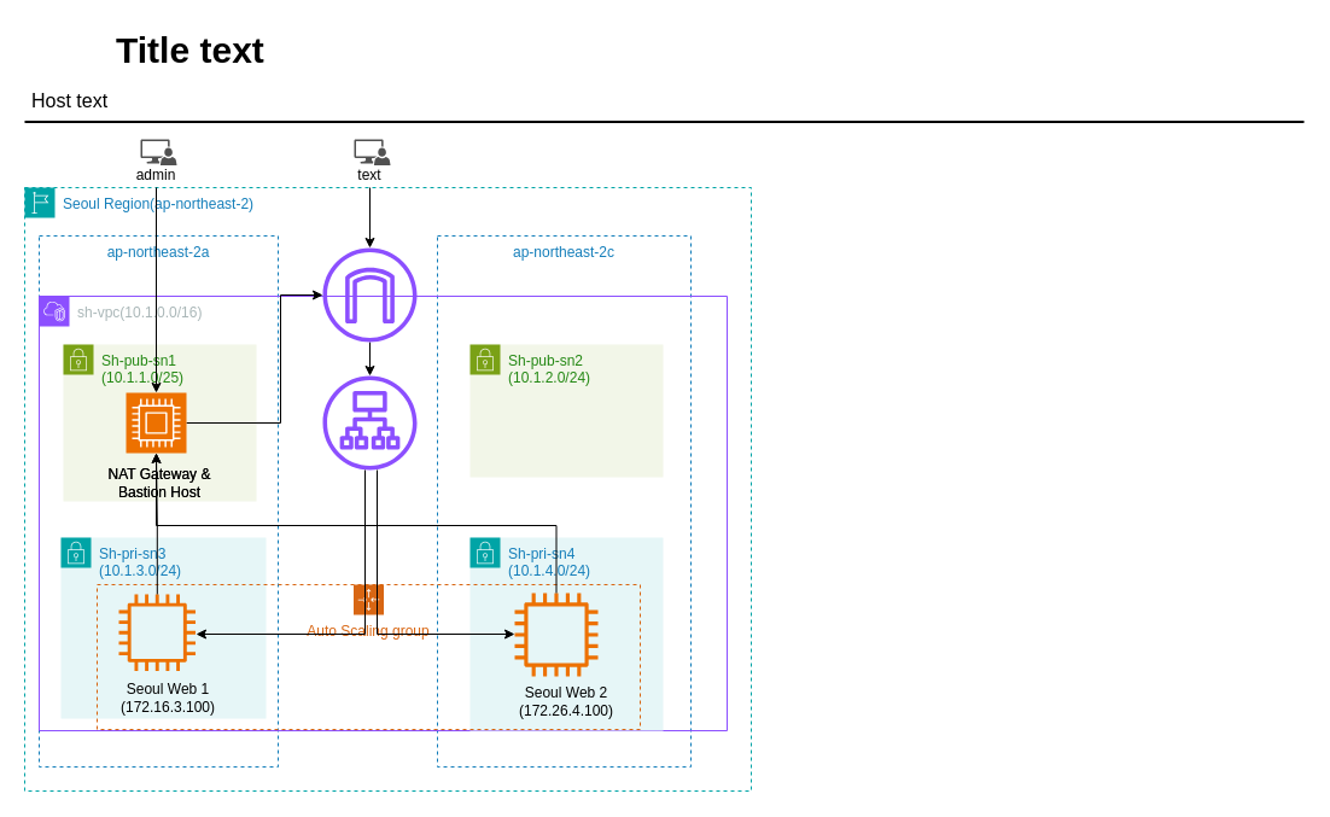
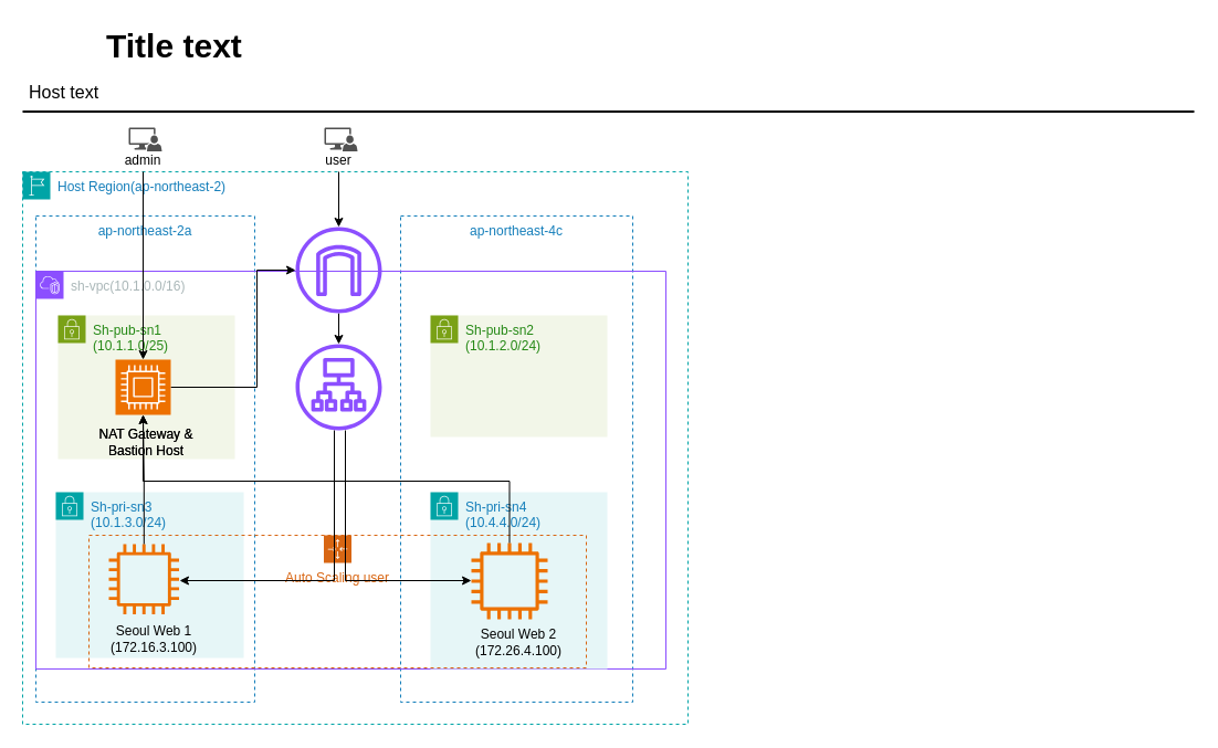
  <mxCell id="0" />
  <mxCell id="1" parent="0" />
  <mxCell id="2" value="Title text" style="text;html=1;resizable=0;points=[];autosize=1;align=left;verticalAlign=top;spacingTop=-4;fontSize=30;fontStyle=1" parent="1" vertex="1"><mxGeometry x="94" y="20.5" width="130" height="40" as="geometry" /></mxCell>
  <mxCell id="3" value="Host text&lt;br style=&quot;font-size: 16px&quot;&gt;" style="text;html=1;resizable=0;points=[];autosize=1;align=left;verticalAlign=top;spacingTop=-4;fontSize=16" parent="1" vertex="1"><mxGeometry x="24" y="70.5" width="100" height="20" as="geometry" /></mxCell>
  <mxCell id="4" value="" style="line;strokeWidth=2;html=1;fontSize=14;" parent="1" vertex="1"><mxGeometry x="20" y="95.5" width="1060" height="10" as="geometry" /></mxCell>
- <mxCell id="5" value="Seoul Region(ap-northeast-2)" style="points=[[0,0],[0.25,0],[0.5,0],[0.75,0],[1,0],[1,0.25],[1,0.5],[1,0.75],[1,1],[0.75,1],[0.5,1],[0.25,1],[0,1],[0,0.75],[0,0.5],[0,0.25]];outlineConnect=0;gradientColor=none;html=1;whiteSpace=wrap;fontSize=12;fontStyle=0;container=1;pointerEvents=0;collapsible=0;recursiveResize=0;shape=mxgraph.aws4.group;grIcon=mxgraph.aws4.group_region;strokeColor=#00A4A6;fillColor=none;verticalAlign=top;align=left;spacingLeft=30;fontColor=#147EBA;dashed=1;" parent="1" vertex="1"><mxGeometry x="20" y="155" width="602" height="500" as="geometry" /></mxCell>
+ <mxCell id="5" value="Host Region(ap-northeast-2)" style="points=[[0,0],[0.25,0],[0.5,0],[0.75,0],[1,0],[1,0.25],[1,0.5],[1,0.75],[1,1],[0.75,1],[0.5,1],[0.25,1],[0,1],[0,0.75],[0,0.5],[0,0.25]];outlineConnect=0;gradientColor=none;html=1;whiteSpace=wrap;fontSize=12;fontStyle=0;container=1;pointerEvents=0;collapsible=0;recursiveResize=0;shape=mxgraph.aws4.group;grIcon=mxgraph.aws4.group_region;strokeColor=#00A4A6;fillColor=none;verticalAlign=top;align=left;spacingLeft=30;fontColor=#147EBA;dashed=1;" parent="1" vertex="1"><mxGeometry x="20" y="155" width="602" height="500" as="geometry" /></mxCell>
  <mxCell id="6" value="ap-northeast-2a" style="fillColor=none;strokeColor=#147EBA;dashed=1;verticalAlign=top;fontStyle=0;fontColor=#147EBA;whiteSpace=wrap;html=1;" parent="5" vertex="1"><mxGeometry x="12" y="40" width="198" height="440" as="geometry" /></mxCell>
  <mxCell id="7" value="Sh-pri-sn3&lt;br&gt;(10.1.3.0/24)" style="points=[[0,0],[0.25,0],[0.5,0],[0.75,0],[1,0],[1,0.25],[1,0.5],[1,0.75],[1,1],[0.75,1],[0.5,1],[0.25,1],[0,1],[0,0.75],[0,0.5],[0,0.25]];outlineConnect=0;gradientColor=none;html=1;whiteSpace=wrap;fontSize=12;fontStyle=0;container=1;pointerEvents=0;collapsible=0;recursiveResize=0;shape=mxgraph.aws4.group;grIcon=mxgraph.aws4.group_security_group;grStroke=0;strokeColor=#00A4A6;fillColor=#E6F6F7;verticalAlign=top;align=left;spacingLeft=30;fontColor=#147EBA;dashed=0;" parent="5" vertex="1"><mxGeometry x="30" y="290" width="170" height="150" as="geometry" /></mxCell>
- <mxCell id="8" value="ap-northeast-2c" style="fillColor=none;strokeColor=#147EBA;dashed=1;verticalAlign=top;fontStyle=0;fontColor=#147EBA;whiteSpace=wrap;html=1;" parent="5" vertex="1"><mxGeometry x="342" y="40" width="210" height="440" as="geometry" /></mxCell>
+ <mxCell id="8" value="ap-northeast-4c" style="fillColor=none;strokeColor=#147EBA;dashed=1;verticalAlign=top;fontStyle=0;fontColor=#147EBA;whiteSpace=wrap;html=1;" parent="5" vertex="1"><mxGeometry x="342" y="40" width="210" height="440" as="geometry" /></mxCell>
  <mxCell id="9" value="sh-vpc(10.1.0.0/16)" style="points=[[0,0],[0.25,0],[0.5,0],[0.75,0],[1,0],[1,0.25],[1,0.5],[1,0.75],[1,1],[0.75,1],[0.5,1],[0.25,1],[0,1],[0,0.75],[0,0.5],[0,0.25]];outlineConnect=0;gradientColor=none;html=1;whiteSpace=wrap;fontSize=12;fontStyle=0;container=1;pointerEvents=0;collapsible=0;recursiveResize=0;shape=mxgraph.aws4.group;grIcon=mxgraph.aws4.group_vpc2;strokeColor=#8C4FFF;fillColor=none;verticalAlign=top;align=left;spacingLeft=30;fontColor=#AAB7B8;dashed=0;" parent="5" vertex="1"><mxGeometry x="12" y="90" width="570" height="360" as="geometry" /></mxCell>
  <mxCell id="10" value="Sh-pub-sn1&lt;br&gt;(10.1.1.0/25)" style="points=[[0,0],[0.25,0],[0.5,0],[0.75,0],[1,0],[1,0.25],[1,0.5],[1,0.75],[1,1],[0.75,1],[0.5,1],[0.25,1],[0,1],[0,0.75],[0,0.5],[0,0.25]];outlineConnect=0;gradientColor=none;html=1;whiteSpace=wrap;fontSize=12;fontStyle=0;container=1;pointerEvents=0;collapsible=0;recursiveResize=0;shape=mxgraph.aws4.group;grIcon=mxgraph.aws4.group_security_group;grStroke=0;strokeColor=#7AA116;fillColor=#F2F6E8;verticalAlign=top;align=left;spacingLeft=30;fontColor=#248814;dashed=0;" parent="9" vertex="1"><mxGeometry x="20" y="40" width="160" height="130" as="geometry" /></mxCell>
  <mxCell id="11" value="NAT Gateway &amp;amp;&lt;br&gt;Bastion Host" style="text;html=1;align=center;verticalAlign=middle;whiteSpace=wrap;rounded=0;" parent="10" vertex="1"><mxGeometry x="30" y="100" width="100" height="30" as="geometry" /></mxCell>
  <mxCell id="12" value="Sh-pub-sn2&lt;br&gt;(10.1.2.0/24)" style="points=[[0,0],[0.25,0],[0.5,0],[0.75,0],[1,0],[1,0.25],[1,0.5],[1,0.75],[1,1],[0.75,1],[0.5,1],[0.25,1],[0,1],[0,0.75],[0,0.5],[0,0.25]];outlineConnect=0;gradientColor=none;html=1;whiteSpace=wrap;fontSize=12;fontStyle=0;container=1;pointerEvents=0;collapsible=0;recursiveResize=0;shape=mxgraph.aws4.group;grIcon=mxgraph.aws4.group_security_group;grStroke=0;strokeColor=#7AA116;fillColor=#F2F6E8;verticalAlign=top;align=left;spacingLeft=30;fontColor=#248814;dashed=0;" parent="9" vertex="1"><mxGeometry x="357" y="40" width="160" height="110" as="geometry" /></mxCell>
- <mxCell id="13" value="Sh-pri-sn4&lt;br style=&quot;border-color: var(--border-color);&quot;&gt;(10.1.4.0/24)" style="points=[[0,0],[0.25,0],[0.5,0],[0.75,0],[1,0],[1,0.25],[1,0.5],[1,0.75],[1,1],[0.75,1],[0.5,1],[0.25,1],[0,1],[0,0.75],[0,0.5],[0,0.25]];outlineConnect=0;gradientColor=none;html=1;whiteSpace=wrap;fontSize=12;fontStyle=0;container=1;pointerEvents=0;collapsible=0;recursiveResize=0;shape=mxgraph.aws4.group;grIcon=mxgraph.aws4.group_security_group;grStroke=0;strokeColor=#00A4A6;fillColor=#E6F6F7;verticalAlign=top;align=left;spacingLeft=30;fontColor=#147EBA;dashed=0;" parent="9" vertex="1"><mxGeometry x="357" y="200" width="160" height="160" as="geometry" /></mxCell>
+ <mxCell id="13" value="Sh-pri-sn4&lt;br style=&quot;border-color: var(--border-color);&quot;&gt;(10.4.4.0/24)" style="points=[[0,0],[0.25,0],[0.5,0],[0.75,0],[1,0],[1,0.25],[1,0.5],[1,0.75],[1,1],[0.75,1],[0.5,1],[0.25,1],[0,1],[0,0.75],[0,0.5],[0,0.25]];outlineConnect=0;gradientColor=none;html=1;whiteSpace=wrap;fontSize=12;fontStyle=0;container=1;pointerEvents=0;collapsible=0;recursiveResize=0;shape=mxgraph.aws4.group;grIcon=mxgraph.aws4.group_security_group;grStroke=0;strokeColor=#00A4A6;fillColor=#E6F6F7;verticalAlign=top;align=left;spacingLeft=30;fontColor=#147EBA;dashed=0;" parent="9" vertex="1"><mxGeometry x="357" y="200" width="160" height="160" as="geometry" /></mxCell>
  <mxCell id="14" value="" style="sketch=0;outlineConnect=0;fontColor=#232F3E;gradientColor=none;fillColor=#8C4FFF;strokeColor=none;dashed=0;verticalLabelPosition=bottom;verticalAlign=top;align=center;html=1;fontSize=12;fontStyle=0;aspect=fixed;pointerEvents=1;shape=mxgraph.aws4.application_load_balancer;" parent="9" vertex="1"><mxGeometry x="235" y="66" width="78" height="78" as="geometry" /></mxCell>
- <mxCell id="15" value="Auto Scaling group" style="points=[[0,0],[0.25,0],[0.5,0],[0.75,0],[1,0],[1,0.25],[1,0.5],[1,0.75],[1,1],[0.75,1],[0.5,1],[0.25,1],[0,1],[0,0.75],[0,0.5],[0,0.25]];outlineConnect=0;gradientColor=none;html=1;whiteSpace=wrap;fontSize=12;fontStyle=0;container=1;pointerEvents=0;collapsible=0;recursiveResize=0;shape=mxgraph.aws4.groupCenter;grIcon=mxgraph.aws4.group_auto_scaling_group;grStroke=1;strokeColor=#D86613;fillColor=none;verticalAlign=top;align=center;fontColor=#D86613;dashed=1;spacingTop=25;" parent="9" vertex="1"><mxGeometry x="48" y="239" width="450" height="120" as="geometry" /></mxCell>
+ <mxCell id="15" value="Auto Scaling user" style="points=[[0,0],[0.25,0],[0.5,0],[0.75,0],[1,0],[1,0.25],[1,0.5],[1,0.75],[1,1],[0.75,1],[0.5,1],[0.25,1],[0,1],[0,0.75],[0,0.5],[0,0.25]];outlineConnect=0;gradientColor=none;html=1;whiteSpace=wrap;fontSize=12;fontStyle=0;container=1;pointerEvents=0;collapsible=0;recursiveResize=0;shape=mxgraph.aws4.groupCenter;grIcon=mxgraph.aws4.group_auto_scaling_group;grStroke=1;strokeColor=#D86613;fillColor=none;verticalAlign=top;align=center;fontColor=#D86613;dashed=1;spacingTop=25;" parent="9" vertex="1"><mxGeometry x="48" y="239" width="450" height="120" as="geometry" /></mxCell>
  <mxCell id="16" value="Seoul Web 2&lt;div&gt;(172.26.4.100)&lt;/div&gt;" style="text;html=1;align=center;verticalAlign=middle;whiteSpace=wrap;rounded=0;" parent="15" vertex="1"><mxGeometry x="338.5" y="82" width="100" height="30" as="geometry" /></mxCell>
  <mxCell id="17" value="" style="sketch=0;outlineConnect=0;fontColor=#232F3E;gradientColor=none;fillColor=#ED7100;strokeColor=none;dashed=0;verticalLabelPosition=bottom;verticalAlign=top;align=center;html=1;fontSize=12;fontStyle=0;aspect=fixed;pointerEvents=1;shape=mxgraph.aws4.instance2;" parent="15" vertex="1"><mxGeometry x="18" y="8" width="63.5" height="63.5" as="geometry" /></mxCell>
  <mxCell id="18" style="edgeStyle=orthogonalEdgeStyle;rounded=0;orthogonalLoop=1;jettySize=auto;html=1;" parent="5" source="19" target="14" edge="1"><mxGeometry relative="1" as="geometry" /></mxCell>
  <mxCell id="19" value="" style="sketch=0;outlineConnect=0;fontColor=#232F3E;gradientColor=none;fillColor=#8C4FFF;strokeColor=none;dashed=0;verticalLabelPosition=bottom;verticalAlign=top;align=center;html=1;fontSize=12;fontStyle=0;aspect=fixed;pointerEvents=1;shape=mxgraph.aws4.internet_gateway;" parent="5" vertex="1"><mxGeometry x="247" y="50" width="78" height="78" as="geometry" /></mxCell>
  <mxCell id="20" style="edgeStyle=orthogonalEdgeStyle;rounded=0;orthogonalLoop=1;jettySize=auto;html=1;" parent="5" source="21" target="19" edge="1"><mxGeometry relative="1" as="geometry"><Array as="points"><mxPoint x="212" y="195" /><mxPoint x="212" y="89" /></Array></mxGeometry></mxCell>
  <mxCell id="21" value="" style="sketch=0;points=[[0,0,0],[0.25,0,0],[0.5,0,0],[0.75,0,0],[1,0,0],[0,1,0],[0.25,1,0],[0.5,1,0],[0.75,1,0],[1,1,0],[0,0.25,0],[0,0.5,0],[0,0.75,0],[1,0.25,0],[1,0.5,0],[1,0.75,0]];outlineConnect=0;fontColor=#232F3E;fillColor=#ED7100;strokeColor=#ffffff;dashed=0;verticalLabelPosition=bottom;verticalAlign=top;align=center;html=1;fontSize=12;fontStyle=0;aspect=fixed;shape=mxgraph.aws4.resourceIcon;resIcon=mxgraph.aws4.compute;" parent="5" vertex="1"><mxGeometry x="84" y="170" width="50" height="50" as="geometry" /></mxCell>
  <mxCell id="22" value="" style="sketch=0;outlineConnect=0;fontColor=#232F3E;gradientColor=none;fillColor=#ED7100;strokeColor=none;dashed=0;verticalLabelPosition=bottom;verticalAlign=top;align=center;html=1;fontSize=12;fontStyle=0;aspect=fixed;pointerEvents=1;shape=mxgraph.aws4.instance2;" parent="5" vertex="1"><mxGeometry x="406" y="336" width="69" height="69" as="geometry" /></mxCell>
  <mxCell id="23" style="edgeStyle=orthogonalEdgeStyle;rounded=0;orthogonalLoop=1;jettySize=auto;html=1;entryX=0.5;entryY=1;entryDx=0;entryDy=0;entryPerimeter=0;" parent="5" source="22" target="21" edge="1"><mxGeometry relative="1" as="geometry"><Array as="points"><mxPoint x="441" y="280" /><mxPoint x="109" y="280" /></Array></mxGeometry></mxCell>
  <mxCell id="24" style="edgeStyle=orthogonalEdgeStyle;rounded=0;orthogonalLoop=1;jettySize=auto;html=1;entryX=0.5;entryY=1;entryDx=0;entryDy=0;entryPerimeter=0;" parent="5" source="17" target="21" edge="1"><mxGeometry relative="1" as="geometry" /></mxCell>
  <mxCell id="25" style="edgeStyle=orthogonalEdgeStyle;rounded=0;orthogonalLoop=1;jettySize=auto;html=1;" parent="5" source="14" edge="1"><mxGeometry relative="1" as="geometry"><mxPoint x="142" y="370" as="targetPoint" /><Array as="points"><mxPoint x="282" y="370" /></Array></mxGeometry></mxCell>
  <mxCell id="26" style="edgeStyle=orthogonalEdgeStyle;rounded=0;orthogonalLoop=1;jettySize=auto;html=1;" parent="5" source="14" target="22" edge="1"><mxGeometry relative="1" as="geometry"><Array as="points"><mxPoint x="292" y="370" /></Array></mxGeometry></mxCell>
  <mxCell id="27" value="Seoul Web 1&lt;div&gt;(172.16.3.100)&lt;/div&gt;" style="text;html=1;align=center;verticalAlign=middle;whiteSpace=wrap;rounded=0;" parent="5" vertex="1"><mxGeometry x="69" y="408" width="100" height="30" as="geometry" /></mxCell>
  <mxCell id="28" value="NAT Gateway &amp;amp;&lt;br&gt;Bastion Host" style="text;html=1;align=center;verticalAlign=middle;whiteSpace=wrap;rounded=0;" parent="1" vertex="1"><mxGeometry x="82" y="385" width="100" height="30" as="geometry" /></mxCell>
  <mxCell id="29" style="edgeStyle=orthogonalEdgeStyle;rounded=0;orthogonalLoop=1;jettySize=auto;html=1;" parent="1" source="32" target="21" edge="1"><mxGeometry relative="1" as="geometry" /></mxCell>
  <mxCell id="30" value="" style="group" parent="1" vertex="1" connectable="0"><mxGeometry x="109" y="115" width="40" height="40" as="geometry" /></mxCell>
  <mxCell id="31" value="" style="sketch=0;pointerEvents=1;shadow=0;dashed=0;html=1;strokeColor=none;labelPosition=center;verticalLabelPosition=bottom;verticalAlign=top;align=center;fillColor=#515151;shape=mxgraph.mscae.system_center.admin_console" parent="30" vertex="1"><mxGeometry x="7" width="30" height="21.6" as="geometry" /></mxCell>
  <mxCell id="32" value="admin" style="text;html=1;align=center;verticalAlign=middle;whiteSpace=wrap;rounded=0;" parent="30" vertex="1"><mxGeometry y="20" width="40" height="20" as="geometry" /></mxCell>
  <mxCell id="33" value="" style="group" parent="1" vertex="1" connectable="0"><mxGeometry x="286" y="115" width="40" height="40" as="geometry" /></mxCell>
  <mxCell id="34" value="" style="sketch=0;pointerEvents=1;shadow=0;dashed=0;html=1;strokeColor=none;labelPosition=center;verticalLabelPosition=bottom;verticalAlign=top;align=center;fillColor=#515151;shape=mxgraph.mscae.system_center.admin_console" parent="33" vertex="1"><mxGeometry x="7" width="30" height="21.6" as="geometry" /></mxCell>
- <mxCell id="35" value="text" style="text;html=1;align=center;verticalAlign=middle;whiteSpace=wrap;rounded=0;" parent="33" vertex="1"><mxGeometry y="20" width="40" height="20" as="geometry" /></mxCell>
+ <mxCell id="35" value="user" style="text;html=1;align=center;verticalAlign=middle;whiteSpace=wrap;rounded=0;" parent="33" vertex="1"><mxGeometry y="20" width="40" height="20" as="geometry" /></mxCell>
  <mxCell id="36" style="edgeStyle=orthogonalEdgeStyle;rounded=0;orthogonalLoop=1;jettySize=auto;html=1;" parent="1" source="35" target="19" edge="1"><mxGeometry relative="1" as="geometry" /></mxCell>
